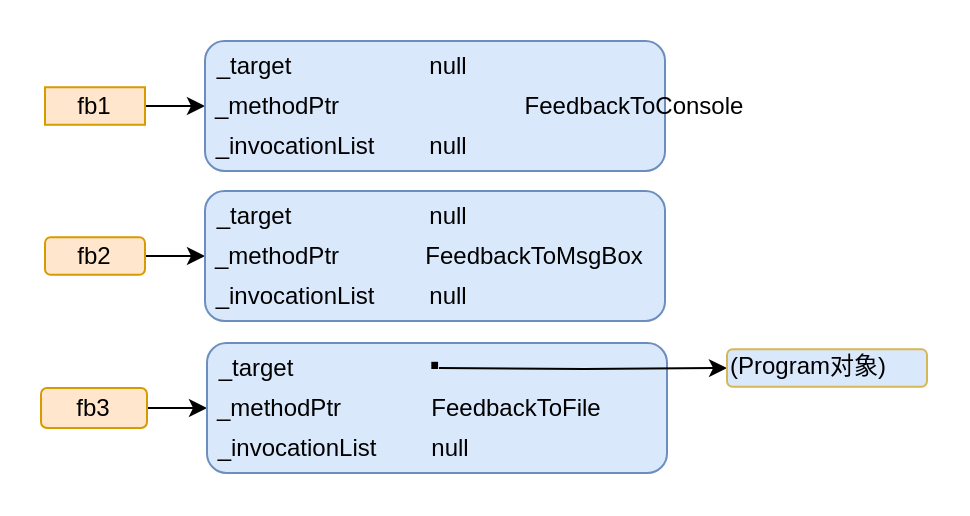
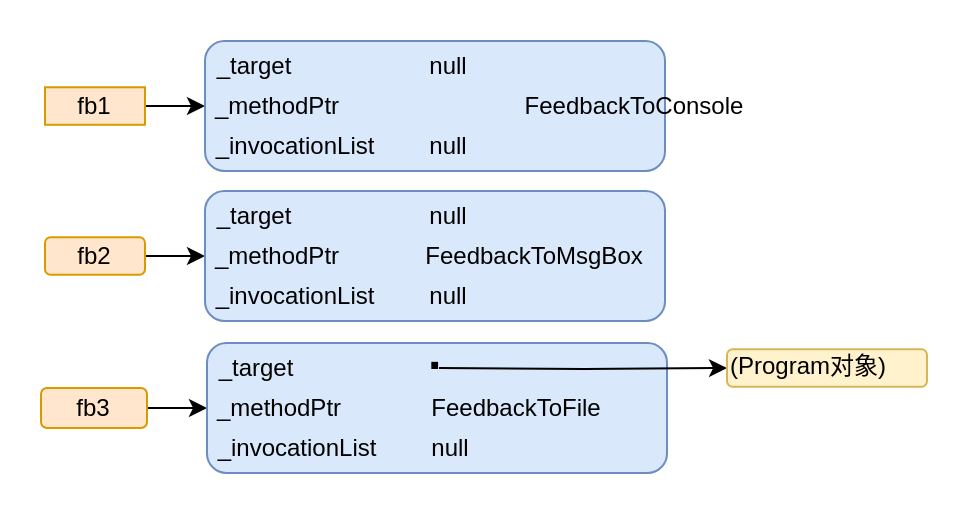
  <mxCell id="0" />
  <mxCell id="1" parent="0" />
  <mxCell id="2" style="edgeStyle=orthogonalEdgeStyle;rounded=0;orthogonalLoop=1;jettySize=auto;html=1;entryX=0;entryY=0.5;entryDx=0;entryDy=0;" parent="1" source="3" target="13" edge="1"><mxGeometry relative="1" as="geometry" /></mxCell>
  <mxCell id="3" value="fb3" style="rounded=1;whiteSpace=wrap;html=1;fillColor=#ffe6cc;strokeColor=#d79b00;" parent="1" vertex="1"><mxGeometry x="20" y="193.5" width="53" height="20" as="geometry" /></mxCell>
  <mxCell id="4" style="edgeStyle=orthogonalEdgeStyle;rounded=0;orthogonalLoop=1;jettySize=auto;html=1;entryX=0;entryY=0.5;entryDx=0;entryDy=0;" parent="1" source="5" target="6" edge="1"><mxGeometry relative="1" as="geometry" /></mxCell>
  <mxCell id="5" value="fb1" style="whiteSpace=wrap;html=1;fillColor=#ffe6cc;strokeColor=#d79b00;rounded=0;" parent="1" vertex="1"><mxGeometry x="22" y="43.13" width="50" height="18.75" as="geometry" /></mxCell>
  <mxCell id="6" value="" style="rounded=1;whiteSpace=wrap;html=1;align=left;fillColor=#dae8fc;strokeColor=#6c8ebf;" parent="1" vertex="1"><mxGeometry x="102" y="20" width="230" height="65" as="geometry" /></mxCell>
  <mxCell id="7" value="_invocationList" style="text;html=1;strokeColor=none;fillColor=none;align=center;verticalAlign=middle;whiteSpace=wrap;rounded=0;" parent="1" vertex="1"><mxGeometry x="107" y="62.5" width="81" height="20" as="geometry" /></mxCell>
  <mxCell id="8" value="_methodPtr" style="text;html=1;strokeColor=none;fillColor=none;align=center;verticalAlign=middle;whiteSpace=wrap;rounded=0;" parent="1" vertex="1"><mxGeometry x="107" y="42.5" width="63" height="20" as="geometry" /></mxCell>
  <mxCell id="9" value="null" style="text;html=1;strokeColor=none;fillColor=none;align=center;verticalAlign=middle;whiteSpace=wrap;rounded=0;" parent="1" vertex="1"><mxGeometry x="214" y="22.5" width="20" height="20" as="geometry" /></mxCell>
  <mxCell id="10" value="_target" style="text;html=1;strokeColor=none;fillColor=none;align=center;verticalAlign=middle;whiteSpace=wrap;rounded=0;" parent="1" vertex="1"><mxGeometry x="107" y="22.5" width="40" height="20" as="geometry" /></mxCell>
  <mxCell id="11" value="null" style="text;html=1;strokeColor=none;fillColor=none;align=center;verticalAlign=middle;whiteSpace=wrap;rounded=0;" parent="1" vertex="1"><mxGeometry x="214" y="62.5" width="20" height="20" as="geometry" /></mxCell>
  <mxCell id="12" value="FeedbackToConsole" style="text;html=1;strokeColor=none;fillColor=none;align=center;verticalAlign=middle;whiteSpace=wrap;rounded=0;" parent="1" vertex="1"><mxGeometry x="307" y="42.5" width="20" height="20" as="geometry" /></mxCell>
  <mxCell id="13" value="" style="rounded=1;whiteSpace=wrap;html=1;align=left;fillColor=#dae8fc;strokeColor=#6c8ebf;" parent="1" vertex="1"><mxGeometry x="103" y="171" width="230" height="65" as="geometry" /></mxCell>
  <mxCell id="14" value="_invocationList" style="text;html=1;strokeColor=none;fillColor=none;align=center;verticalAlign=middle;whiteSpace=wrap;rounded=0;" parent="1" vertex="1"><mxGeometry x="108" y="213.5" width="81" height="20" as="geometry" /></mxCell>
  <mxCell id="15" value="_methodPtr" style="text;html=1;strokeColor=none;fillColor=none;align=center;verticalAlign=middle;whiteSpace=wrap;rounded=0;" parent="1" vertex="1"><mxGeometry x="108" y="193.5" width="63" height="20" as="geometry" /></mxCell>
  <mxCell id="16" style="edgeStyle=orthogonalEdgeStyle;rounded=0;orthogonalLoop=1;jettySize=auto;html=1;entryX=0;entryY=0.5;entryDx=0;entryDy=0;" parent="1" target="21" edge="1"><mxGeometry relative="1" as="geometry"><mxPoint x="219" y="183.5" as="sourcePoint" /><mxPoint x="369" y="183.5" as="targetPoint" /></mxGeometry></mxCell>
  <mxCell id="17" value="&lt;b&gt;&lt;font style=&quot;font-size: 24px&quot;&gt;·&lt;/font&gt;&lt;/b&gt;" style="text;html=1;strokeColor=none;fillColor=none;align=center;verticalAlign=middle;whiteSpace=wrap;rounded=0;" parent="1" vertex="1"><mxGeometry x="216.5" y="172.87" width="3" height="20" as="geometry" /></mxCell>
  <mxCell id="18" value="_target" style="text;html=1;strokeColor=none;fillColor=none;align=center;verticalAlign=middle;whiteSpace=wrap;rounded=0;" parent="1" vertex="1"><mxGeometry x="108" y="173.5" width="40" height="20" as="geometry" /></mxCell>
  <mxCell id="19" value="null" style="text;html=1;strokeColor=none;fillColor=none;align=center;verticalAlign=middle;whiteSpace=wrap;rounded=0;" parent="1" vertex="1"><mxGeometry x="215" y="213.5" width="20" height="20" as="geometry" /></mxCell>
  <mxCell id="20" value="FeedbackToFile" style="text;html=1;strokeColor=none;fillColor=none;align=center;verticalAlign=middle;whiteSpace=wrap;rounded=0;" parent="1" vertex="1"><mxGeometry x="248" y="193.5" width="20" height="20" as="geometry" /></mxCell>
- <mxCell id="21" value="(Program对象)" style="rounded=1;whiteSpace=wrap;html=1;align=left;fillColor=#dae8fc;strokeColor=#d6b656;" parent="1" vertex="1"><mxGeometry x="363" y="174.12" width="100" height="18.75" as="geometry" /></mxCell>
+ <mxCell id="21" value="(Program对象)" style="rounded=1;whiteSpace=wrap;html=1;align=left;fillColor=#fff2cc;strokeColor=#d6b656;" parent="1" vertex="1"><mxGeometry x="363" y="174.12" width="100" height="18.75" as="geometry" /></mxCell>
  <mxCell id="22" style="edgeStyle=orthogonalEdgeStyle;rounded=0;orthogonalLoop=1;jettySize=auto;html=1;entryX=0;entryY=0.5;entryDx=0;entryDy=0;" edge="1" parent="1" source="23" target="24"><mxGeometry relative="1" as="geometry" /></mxCell>
  <mxCell id="23" value="fb2" style="rounded=1;whiteSpace=wrap;html=1;fillColor=#ffe6cc;strokeColor=#d79b00;" vertex="1" parent="1"><mxGeometry x="22" y="118.13" width="50" height="18.75" as="geometry" /></mxCell>
  <mxCell id="24" value="" style="rounded=1;whiteSpace=wrap;html=1;align=left;fillColor=#dae8fc;strokeColor=#6c8ebf;" vertex="1" parent="1"><mxGeometry x="102" y="95" width="230" height="65" as="geometry" /></mxCell>
  <mxCell id="25" value="_invocationList" style="text;html=1;strokeColor=none;fillColor=none;align=center;verticalAlign=middle;whiteSpace=wrap;rounded=0;" vertex="1" parent="1"><mxGeometry x="107" y="137.5" width="81" height="20" as="geometry" /></mxCell>
  <mxCell id="26" value="_methodPtr" style="text;html=1;strokeColor=none;fillColor=none;align=center;verticalAlign=middle;whiteSpace=wrap;rounded=0;" vertex="1" parent="1"><mxGeometry x="107" y="117.5" width="63" height="20" as="geometry" /></mxCell>
  <mxCell id="27" value="null" style="text;html=1;strokeColor=none;fillColor=none;align=center;verticalAlign=middle;whiteSpace=wrap;rounded=0;" vertex="1" parent="1"><mxGeometry x="214" y="97.5" width="20" height="20" as="geometry" /></mxCell>
  <mxCell id="28" value="_target" style="text;html=1;strokeColor=none;fillColor=none;align=center;verticalAlign=middle;whiteSpace=wrap;rounded=0;" vertex="1" parent="1"><mxGeometry x="107" y="97.5" width="40" height="20" as="geometry" /></mxCell>
  <mxCell id="29" value="null" style="text;html=1;strokeColor=none;fillColor=none;align=center;verticalAlign=middle;whiteSpace=wrap;rounded=0;" vertex="1" parent="1"><mxGeometry x="214" y="137.5" width="20" height="20" as="geometry" /></mxCell>
  <mxCell id="30" value="FeedbackToMsgBox" style="text;html=1;strokeColor=none;fillColor=none;align=center;verticalAlign=middle;whiteSpace=wrap;rounded=0;" vertex="1" parent="1"><mxGeometry x="257" y="117.5" width="20" height="20" as="geometry" /></mxCell>
